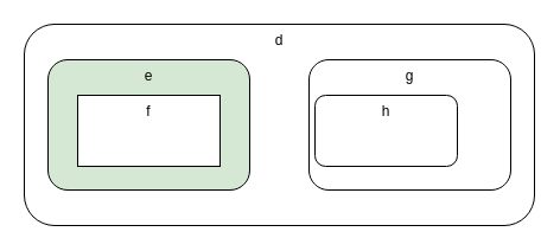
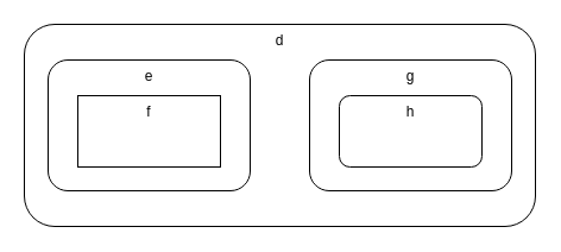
  <mxCell id="0" />
  <mxCell id="1" parent="0" />
  <mxCell id="2" value="d" style="rounded=1;whiteSpace=wrap;html=1;verticalAlign=top;fontStyle=0" vertex="1" parent="1"><mxGeometry x="20" y="20" width="430" height="170" as="geometry" /></mxCell>
- <mxCell id="3" value="e" style="rounded=1;whiteSpace=wrap;html=1;verticalAlign=top;fontStyle=0;fillColor=#d5e8d4;" vertex="1" parent="1"><mxGeometry x="40" y="50" width="170" height="110" as="geometry" /></mxCell>
+ <mxCell id="3" value="e" style="rounded=1;whiteSpace=wrap;html=1;verticalAlign=top;fontStyle=0" vertex="1" parent="1"><mxGeometry x="40" y="50" width="170" height="110" as="geometry" /></mxCell>
  <mxCell id="4" value="f" style="whiteSpace=wrap;html=1;verticalAlign=top;fontStyle=0;rounded=0;" vertex="1" parent="1"><mxGeometry x="65" y="80" width="120" height="60" as="geometry" /></mxCell>
  <mxCell id="5" value="g" style="rounded=1;whiteSpace=wrap;html=1;verticalAlign=top;fontStyle=0" vertex="1" parent="1"><mxGeometry x="260" y="50" width="170" height="110" as="geometry" /></mxCell>
- <mxCell id="6" value="h" style="rounded=1;whiteSpace=wrap;html=1;verticalAlign=top;fontStyle=0" vertex="1" parent="1"><mxGeometry x="265" y="80" width="120" height="60" as="geometry" /></mxCell>
+ <mxCell id="6" value="h" style="rounded=1;whiteSpace=wrap;html=1;verticalAlign=top;fontStyle=0" vertex="1" parent="1"><mxGeometry x="285" y="80" width="120" height="60" as="geometry" /></mxCell>
